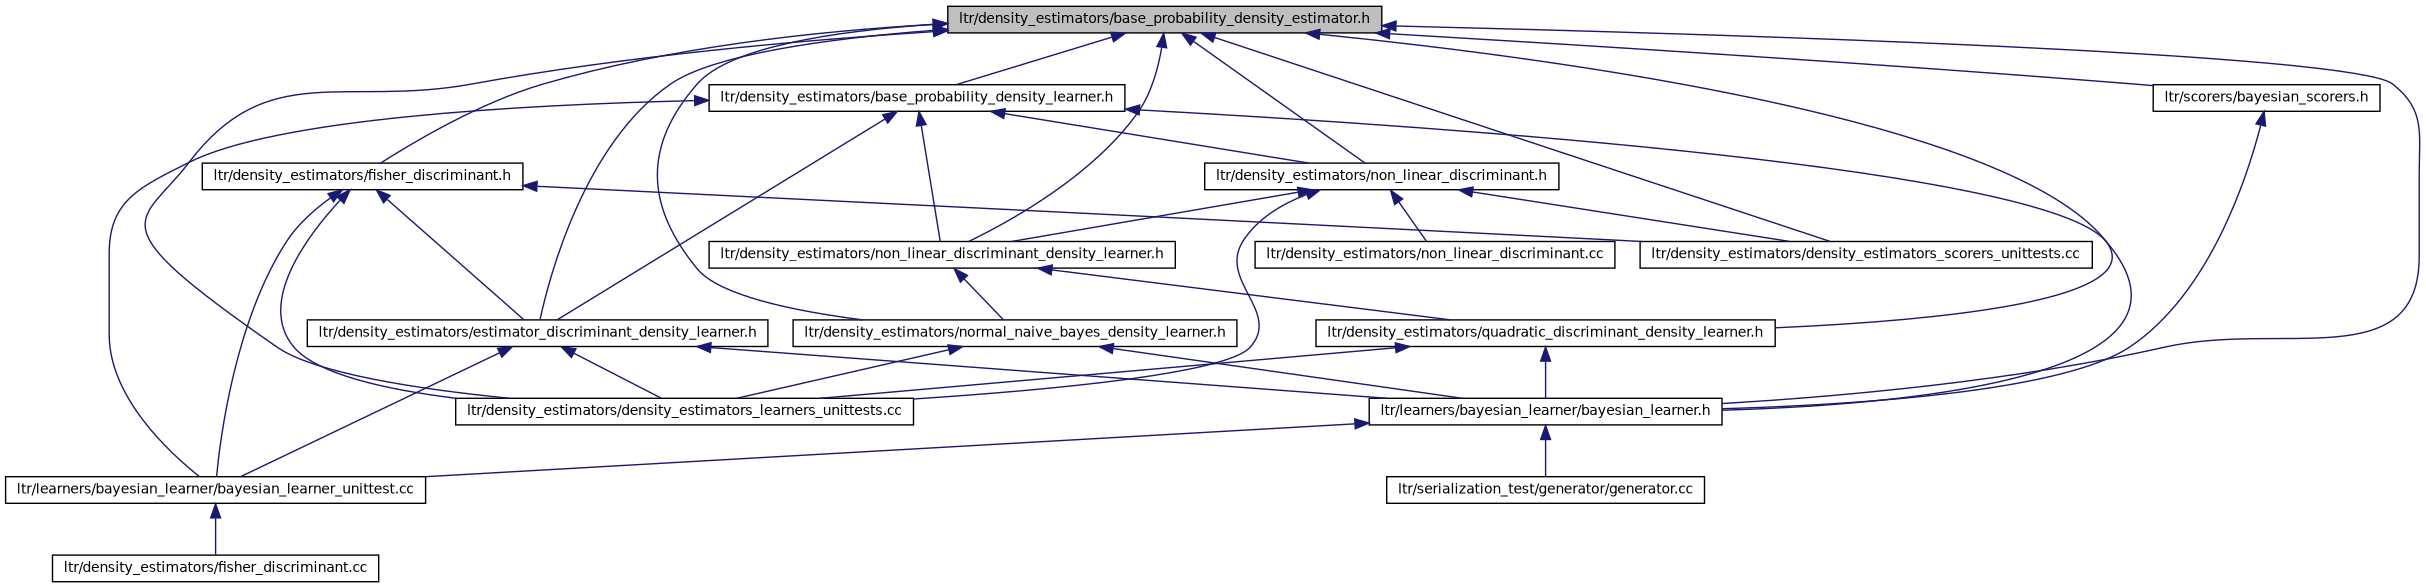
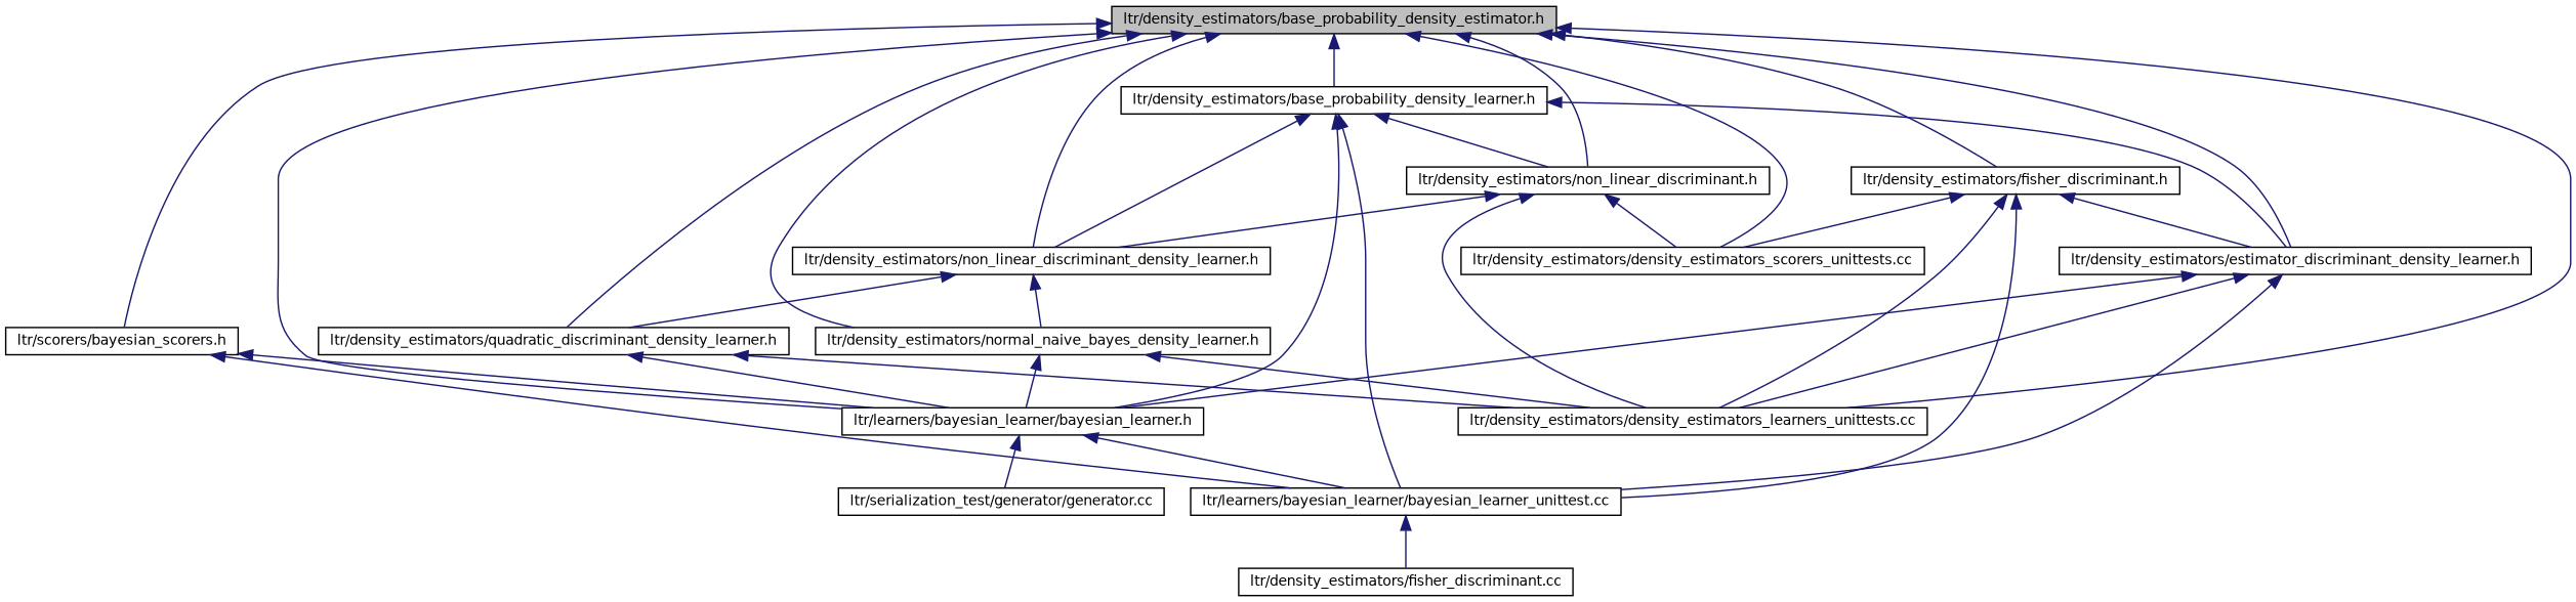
  digraph {
    node [color=black fillcolor=white fontname=Helvetica fontsize=10 shape=record style=filled]
    edge [color=midnightblue dir=back fontname=Helvetica fontsize=10 labelfontname=Helvetica labelfontsize=10 style=solid]
    n1 [fillcolor=grey75 fontcolor=black height=0.2 label="ltr/density_estimators/base_probability_density_estimator.h" width=0.4]
    n2 [height=0.2 label="ltr/density_estimators/base_probability_density_learner.h" width=0.4]
    n3 [height=0.2 label="ltr/density_estimators/estimator_discriminant_density_learner.h" width=0.4]
    n4 [height=0.2 label="ltr/density_estimators/density_estimators_learners_unittests.cc" width=0.4]
    n5 [height=0.2 label="ltr/learners/bayesian_learner/bayesian_learner.h" width=0.4]
    n6 [height=0.2 label="ltr/density_estimators/non_linear_discriminant_density_learner.h" width=0.4]
    n7 [height=0.2 label="ltr/density_estimators/quadratic_discriminant_density_learner.h" width=0.4]
    n8 [height=0.2 label="ltr/density_estimators/normal_naive_bayes_density_learner.h" width=0.4]
    n9 [height=0.2 label="ltr/density_estimators/non_linear_discriminant.h" width=0.4]
    n10 [height=0.2 label="ltr/density_estimators/density_estimators_scorers_unittests.cc" width=0.4]
    n11 [height=0.2 label="ltr/density_estimators/fisher_discriminant.h" width=0.4]
    n12 [height=0.2 label="ltr/scorers/bayesian_scorers.h" width=0.4]
    n13 [height=0.2 label="ltr/learners/bayesian_learner/bayesian_learner_unittest.cc" width=0.4]
    n14 [height=0.2 label="ltr/serialization_test/generator/generator.cc" width=0.4]
-   n15 [height=0.2 label="ltr/density_estimators/non_linear_discriminant.cc" width=0.4]
    n16 [height=0.2 label="ltr/density_estimators/fisher_discriminant.cc" width=0.4]
    n1 -> n2
    n1 -> n3
    n1 -> n4
    n1 -> n5
    n1 -> n6
    n1 -> n7
    n1 -> n8
    n1 -> n9
    n1 -> n10
    n1 -> n11
    n1 -> n12
    n2 -> n3
    n2 -> n5
    n2 -> n6
    n2 -> n9
    n2 -> n13
    n3 -> n4
    n3 -> n5
    n3 -> n13
    n5 -> n13
    n5 -> n14
    n6 -> n7
    n6 -> n8
    n7 -> n4
    n7 -> n5
    n8 -> n4
    n8 -> n5
    n9 -> n4
    n9 -> n6
    n9 -> n10
-   n9 -> n15
    n11 -> n3
    n11 -> n4
    n11 -> n10
    n11 -> n13
    n12 -> n5
+   n12 -> n13
    n13 -> n16
  }
